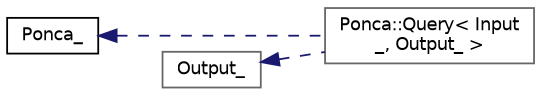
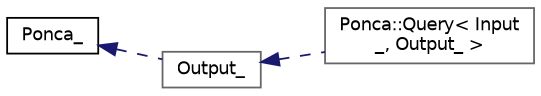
  digraph {
    rankdir=LR
    node [color=gray40 fontname=Helvetica fontsize=10 shape=record]
    edge [color=midnightblue dir=back fontname=Helvetica fontsize=10 labelfontname=Helvetica labelfontsize=10 style=dashed]
    n1 [color=black height=0.2 label=Ponca_ width=0.4]
    n2 [height=0.2 label="Ponca::Query\< Input\l_, Output_ \>" width=0.4]
    n3 [height=0.2 label=Output_ width=0.4]
-   n1 -> n2
+   n1 -> n3
    n3 -> n2
  }
